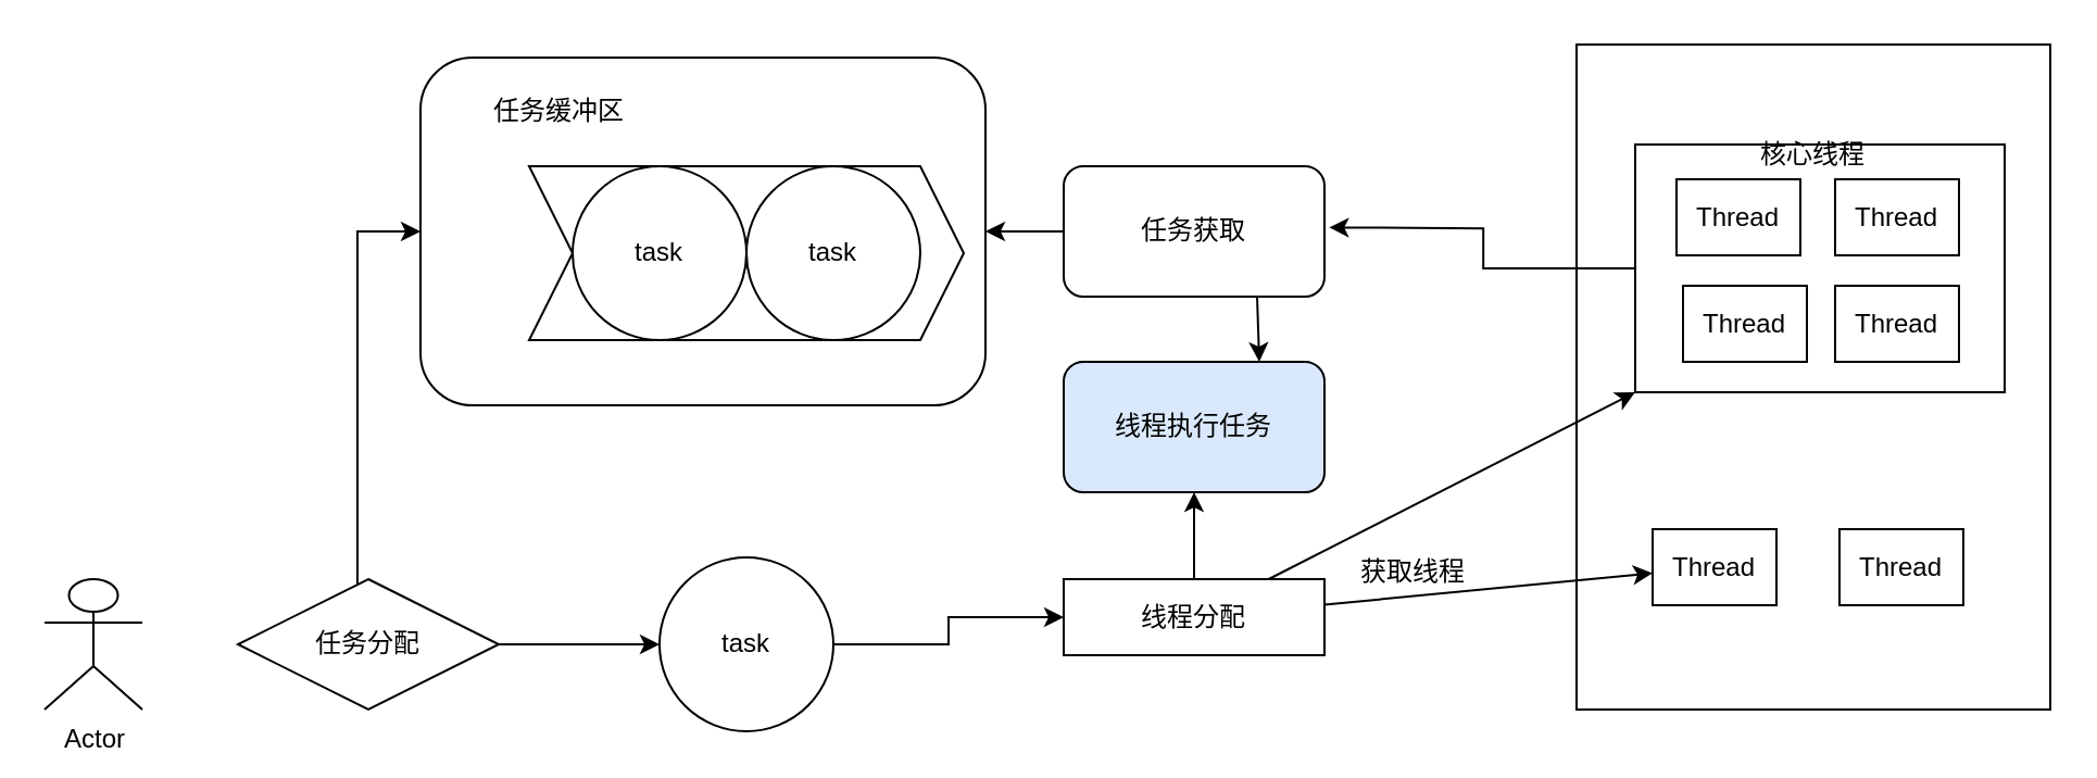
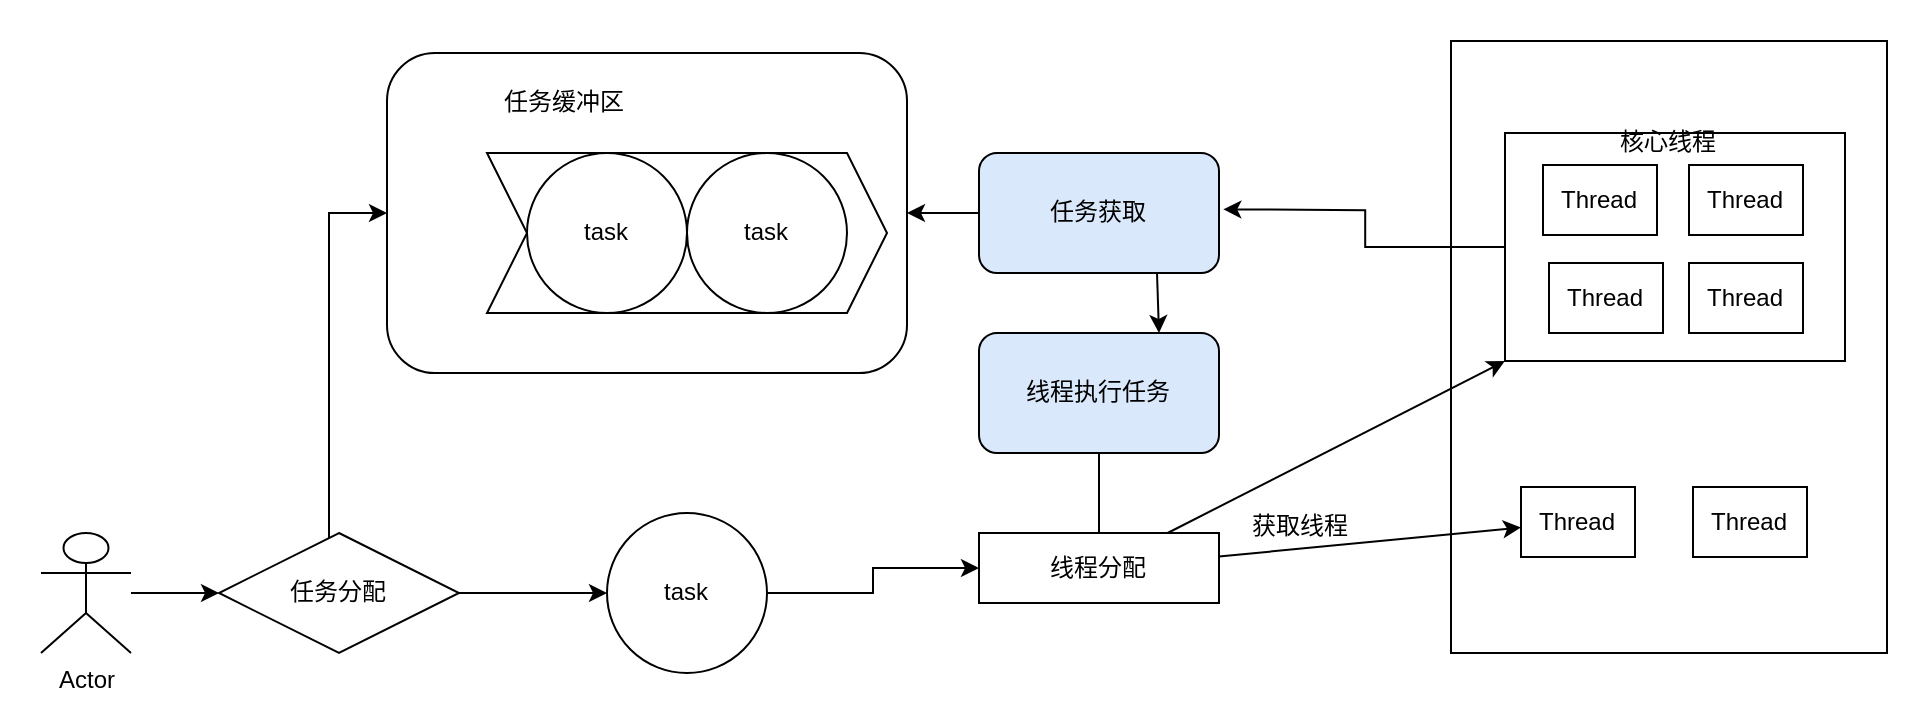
  <mxCell id="0" />
  <mxCell id="1" parent="0" />
+ <mxCell id="2" value="" style="edgeStyle=orthogonalEdgeStyle;rounded=0;orthogonalLoop=1;jettySize=auto;html=1;" edge="1" parent="1" source="3" target="6"><mxGeometry relative="1" as="geometry" /></mxCell>
  <mxCell id="3" value="Actor" style="shape=umlActor;verticalLabelPosition=bottom;verticalAlign=top;html=1;outlineConnect=0;" vertex="1" parent="1"><mxGeometry x="20" y="266" width="45" height="60" as="geometry" /></mxCell>
  <mxCell id="4" value="" style="edgeStyle=orthogonalEdgeStyle;rounded=0;orthogonalLoop=1;jettySize=auto;html=1;" edge="1" parent="1" source="6" target="13"><mxGeometry relative="1" as="geometry" /></mxCell>
  <mxCell id="5" style="edgeStyle=orthogonalEdgeStyle;rounded=0;orthogonalLoop=1;jettySize=auto;html=1;entryX=0;entryY=0.5;entryDx=0;entryDy=0;" edge="1" parent="1" source="6" target="7"><mxGeometry relative="1" as="geometry"><Array as="points"><mxPoint x="164" y="106" /></Array></mxGeometry></mxCell>
  <mxCell id="6" value="任务分配" style="rhombus;whiteSpace=wrap;html=1;" vertex="1" parent="1"><mxGeometry x="109" y="266" width="120" height="60" as="geometry" /></mxCell>
  <mxCell id="7" value="" style="rounded=1;whiteSpace=wrap;html=1;" vertex="1" parent="1"><mxGeometry x="193" y="26" width="260" height="160" as="geometry" /></mxCell>
  <mxCell id="8" value="" style="shape=step;perimeter=stepPerimeter;whiteSpace=wrap;html=1;fixedSize=1;" vertex="1" parent="1"><mxGeometry x="243" y="76" width="200" height="80" as="geometry" /></mxCell>
- <mxCell id="9" value="任务缓冲区" style="text;html=1;align=center;verticalAlign=middle;whiteSpace=wrap;rounded=0;" vertex="1" parent="1"><mxGeometry x="204" y="36" width="106" height="30" as="geometry" /></mxCell>
+ <mxCell id="9" value="任务缓冲区" style="text;html=1;align=center;verticalAlign=middle;whiteSpace=wrap;rounded=0;" vertex="1" parent="1"><mxGeometry x="229" y="36" width="106" height="30" as="geometry" /></mxCell>
  <mxCell id="10" value="task" style="ellipse;whiteSpace=wrap;html=1;aspect=fixed;" vertex="1" parent="1"><mxGeometry x="263" y="76" width="80" height="80" as="geometry" /></mxCell>
  <mxCell id="11" value="task" style="ellipse;whiteSpace=wrap;html=1;aspect=fixed;" vertex="1" parent="1"><mxGeometry x="343" y="76" width="80" height="80" as="geometry" /></mxCell>
  <mxCell id="12" value="" style="edgeStyle=orthogonalEdgeStyle;rounded=0;orthogonalLoop=1;jettySize=auto;html=1;" edge="1" parent="1" source="13" target="17"><mxGeometry relative="1" as="geometry" /></mxCell>
  <mxCell id="13" value="task" style="ellipse;whiteSpace=wrap;html=1;aspect=fixed;" vertex="1" parent="1"><mxGeometry x="303" y="256" width="80" height="80" as="geometry" /></mxCell>
  <mxCell id="14" style="rounded=0;orthogonalLoop=1;jettySize=auto;html=1;entryX=0;entryY=1;entryDx=0;entryDy=0;" edge="1" parent="1" source="17" target="20"><mxGeometry relative="1" as="geometry" /></mxCell>
  <mxCell id="15" style="rounded=0;orthogonalLoop=1;jettySize=auto;html=1;" edge="1" parent="1" source="17" target="26"><mxGeometry relative="1" as="geometry" /></mxCell>
- <mxCell id="16" style="edgeStyle=orthogonalEdgeStyle;rounded=0;orthogonalLoop=1;jettySize=auto;html=1;entryX=0.5;entryY=1;entryDx=0;entryDy=0;" edge="1" parent="1" source="17" target="29"><mxGeometry relative="1" as="geometry" /></mxCell>
+ <mxCell id="16" style="edgeStyle=orthogonalEdgeStyle;rounded=0;orthogonalLoop=1;jettySize=auto;html=1;entryX=0.5;entryY=1;entryDx=0;entryDy=0;endArrow=none;" edge="1" parent="1" source="17" target="29"><mxGeometry relative="1" as="geometry" /></mxCell>
  <mxCell id="17" value="线程分配" style="whiteSpace=wrap;html=1;" vertex="1" parent="1"><mxGeometry x="489" y="266" width="120" height="35" as="geometry" /></mxCell>
  <mxCell id="18" value="" style="rounded=0;whiteSpace=wrap;html=1;fillColor=none;" vertex="1" parent="1"><mxGeometry x="725" y="20" width="218" height="306" as="geometry" /></mxCell>
  <mxCell id="19" style="edgeStyle=orthogonalEdgeStyle;rounded=0;orthogonalLoop=1;jettySize=auto;html=1;" edge="1" parent="1" source="20"><mxGeometry relative="1" as="geometry"><mxPoint x="611.165" y="104.147" as="targetPoint" /></mxGeometry></mxCell>
  <mxCell id="20" value="" style="rounded=0;whiteSpace=wrap;html=1;" vertex="1" parent="1"><mxGeometry x="752" y="66" width="170" height="114" as="geometry" /></mxCell>
  <mxCell id="21" value="Thread" style="rounded=0;whiteSpace=wrap;html=1;" vertex="1" parent="1"><mxGeometry x="771" y="82" width="57" height="35" as="geometry" /></mxCell>
  <mxCell id="22" value="Thread" style="rounded=0;whiteSpace=wrap;html=1;" vertex="1" parent="1"><mxGeometry x="844" y="82" width="57" height="35" as="geometry" /></mxCell>
  <mxCell id="23" value="Thread" style="rounded=0;whiteSpace=wrap;html=1;" vertex="1" parent="1"><mxGeometry x="774" y="131" width="57" height="35" as="geometry" /></mxCell>
  <mxCell id="24" value="Thread" style="rounded=0;whiteSpace=wrap;html=1;" vertex="1" parent="1"><mxGeometry x="844" y="131" width="57" height="35" as="geometry" /></mxCell>
  <mxCell id="25" value="核心线程" style="text;html=1;align=center;verticalAlign=middle;whiteSpace=wrap;rounded=0;" vertex="1" parent="1"><mxGeometry x="804" y="56" width="60" height="30" as="geometry" /></mxCell>
  <mxCell id="26" value="Thread" style="rounded=0;whiteSpace=wrap;html=1;" vertex="1" parent="1"><mxGeometry x="760" y="243" width="57" height="35" as="geometry" /></mxCell>
  <mxCell id="27" value="Thread" style="rounded=0;whiteSpace=wrap;html=1;" vertex="1" parent="1"><mxGeometry x="846" y="243" width="57" height="35" as="geometry" /></mxCell>
  <mxCell id="28" value="获取线程" style="text;html=1;align=center;verticalAlign=middle;whiteSpace=wrap;rounded=0;" vertex="1" parent="1"><mxGeometry x="620" y="248" width="60" height="30" as="geometry" /></mxCell>
  <mxCell id="29" value="线程执行任务" style="rounded=1;whiteSpace=wrap;html=1;fillColor=#dae8fc;" vertex="1" parent="1"><mxGeometry x="489" y="166" width="120" height="60" as="geometry" /></mxCell>
  <mxCell id="30" value="" style="edgeStyle=orthogonalEdgeStyle;rounded=0;orthogonalLoop=1;jettySize=auto;html=1;entryX=1;entryY=0.5;entryDx=0;entryDy=0;" edge="1" parent="1" source="31" target="7"><mxGeometry relative="1" as="geometry" /></mxCell>
- <mxCell id="31" value="任务获取" style="rounded=1;whiteSpace=wrap;html=1;" vertex="1" parent="1"><mxGeometry x="489" y="76" width="120" height="60" as="geometry" /></mxCell>
+ <mxCell id="31" value="任务获取" style="rounded=1;whiteSpace=wrap;html=1;fillColor=#dae8fc;" vertex="1" parent="1"><mxGeometry x="489" y="76" width="120" height="60" as="geometry" /></mxCell>
  <mxCell id="32" value="" style="endArrow=classic;html=1;rounded=0;entryX=0.75;entryY=0;entryDx=0;entryDy=0;" edge="1" parent="1" target="29"><mxGeometry width="50" height="50" relative="1" as="geometry"><mxPoint x="578" y="136" as="sourcePoint" /><mxPoint x="628" y="86" as="targetPoint" /></mxGeometry></mxCell>
